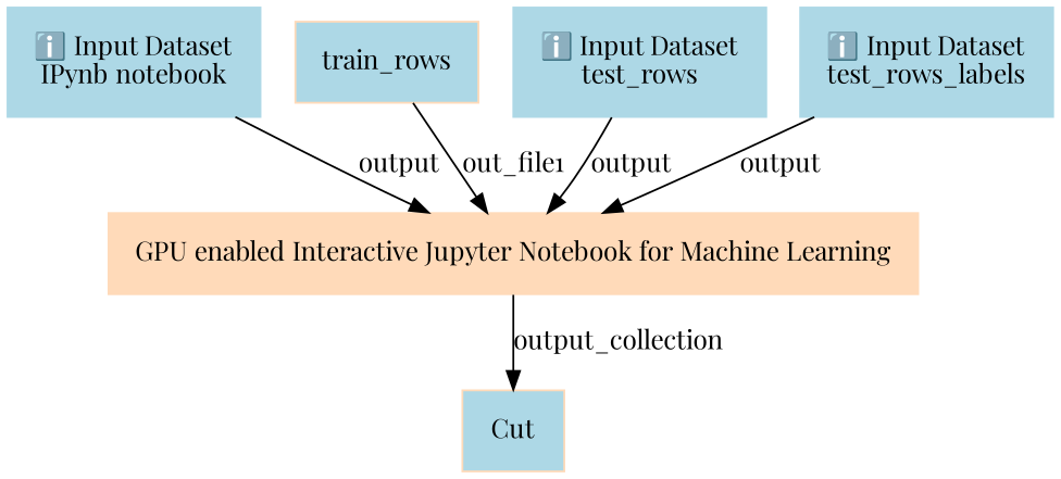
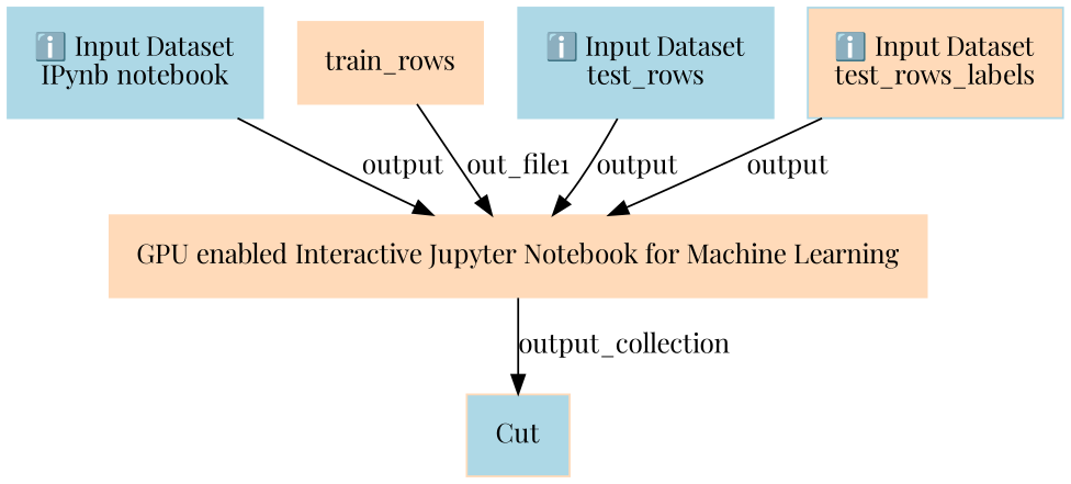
  digraph {
    fontname="Playfair Display"
    node [color=lightblue fontname="Playfair Display" margin="0.2,0.2" shape=box style=filled]
    edge [fontname="Playfair Display"]
    n1 [label="ℹ️ Input Dataset\nIPynb notebook"]
    n2 [color=peachpuff label="GPU enabled Interactive Jupyter Notebook for Machine Learning"]
    n3 [color=peachpuff fillcolor=lightblue label=Cut]
-   n4 [color=peachpuff label=train_rows fillcolor=lightblue]
+   n4 [color=peachpuff label=train_rows]
    n5 [label="ℹ️ Input Dataset\ntest_rows"]
-   n6 [label="ℹ️ Input Dataset\ntest_rows_labels"]
+   n6 [label="ℹ️ Input Dataset\ntest_rows_labels" fillcolor=peachpuff]
    n1 -> n2 [label=output]
    n2 -> n3 [label=output_collection]
    n4 -> n2 [label=out_file1]
    n5 -> n2 [label=output]
    n6 -> n2 [label=output]
  }
